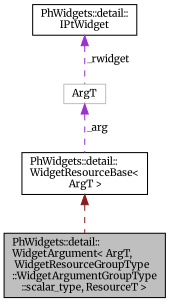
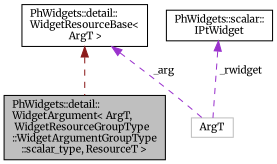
  digraph {
    fontname=Merriweather
    node [color=black fillcolor=white fontname=Merriweather fontsize=10 shape=record style=filled]
    edge [color=darkorchid3 dir=back fontname=Merriweather fontsize=10 labelfontname=Helvetica labelfontsize=10 style=dashed]
    n1 [fillcolor=grey75 fontcolor=black height=0.2 label="PhWidgets::detail::\lWidgetArgument\< ArgT,\l WidgetResourceGroupType\l::WidgetArgumentGroupType\l::scalar_type, ResourceT \>" width=0.4]
    n2 [height=0.2 label="PhWidgets::detail::\lWidgetResourceBase\<\l ArgT \>" width=0.4]
-   n3 [height=0.2 label="PhWidgets::detail::\lIPtWidget" width=0.4]
+   n3 [height=0.2 label="PhWidgets::scalar::\lIPtWidget" width=0.4]
    n4 [color=grey75 height=0.2 label=ArgT width=0.4]
    n2 -> n1 [color=firebrick4]
    n3 -> n4 [label=" _rwidget"]
-   n4 -> n2 [label=" _arg"]
+   n2 -> n4 [label=" _arg"]
  }
